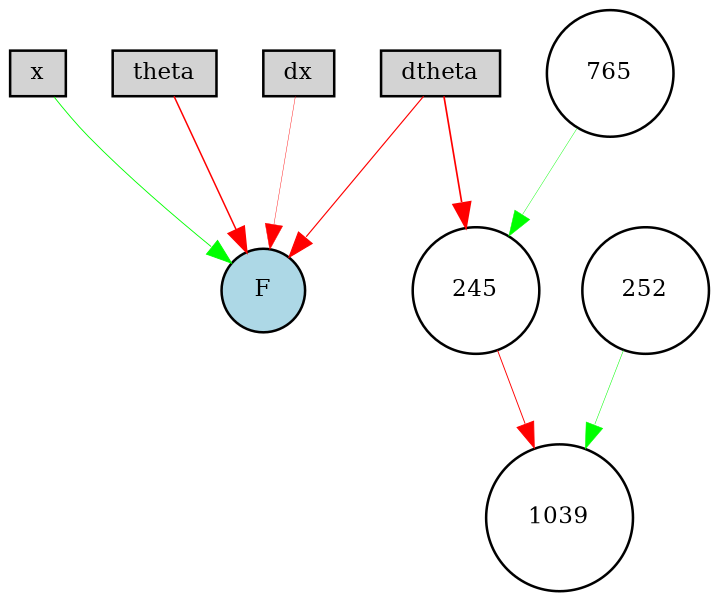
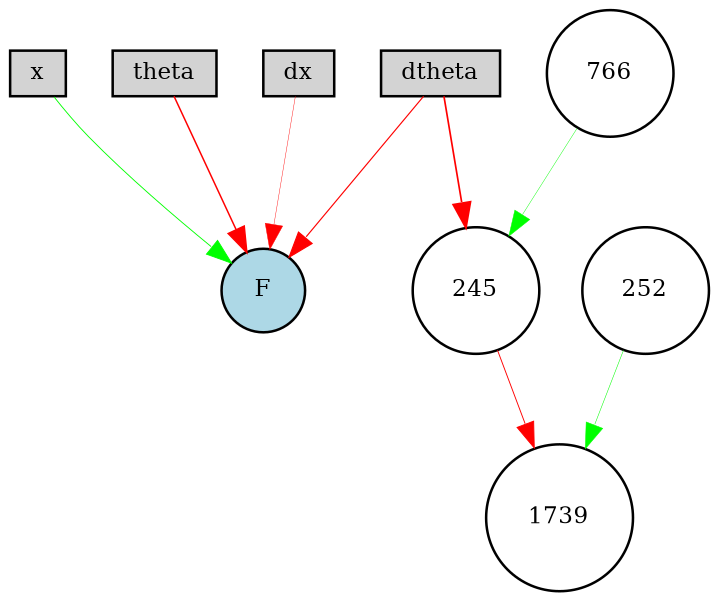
  digraph {
    node [fontsize=9 shape=circle style=filled]
    edge [color=red style=solid]
    x [fillcolor=lightgray height=0.2 shape=box width=0.2]
    F [fillcolor=lightblue height=0.2 width=0.2]
    theta [fillcolor=lightgray height=0.2 shape=box width=0.2]
    dx [fillcolor=lightgray height=0.2 shape=box width=0.2]
    dtheta [fillcolor=lightgray height=0.2 shape=box width=0.2]
    245 [height=0.2 width=0.2 style=""]
-   1039 [height=0.2 width=0.2 style=""]
-   765 [height=0.2 width=0.2 style=""]
+   1039 [height=0.2 width=0.2 label=1739 style=""]
+   765 [height=0.2 width=0.2 label=766 style=""]
    n9 [height=0.2 label=252 width=0.2 style=""]
    x -> F [color=green penwidth=0.3537291297651468]
    theta -> F [penwidth=0.5903542301094985]
    dx -> F [penwidth=0.16161739282488607]
    dtheta -> F [penwidth=0.4583724328341451]
    dtheta -> 245 [penwidth=0.6702797949708332]
    245 -> 1039 [penwidth=0.36748810537628007]
    765 -> 245 [color=green penwidth=0.17293543194074507]
    n9 -> 1039 [color=green penwidth=0.20557718471370007]
  }
